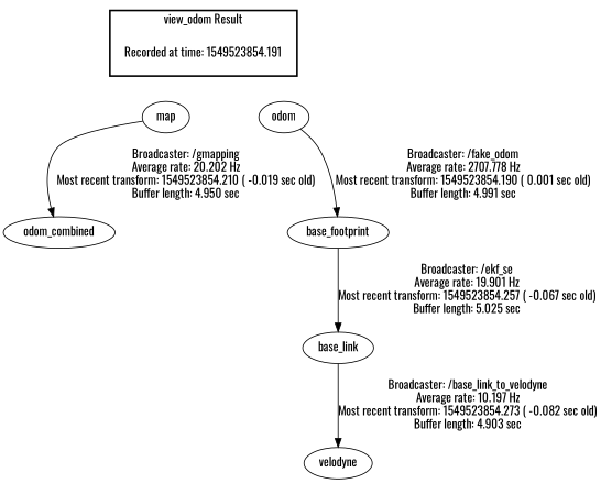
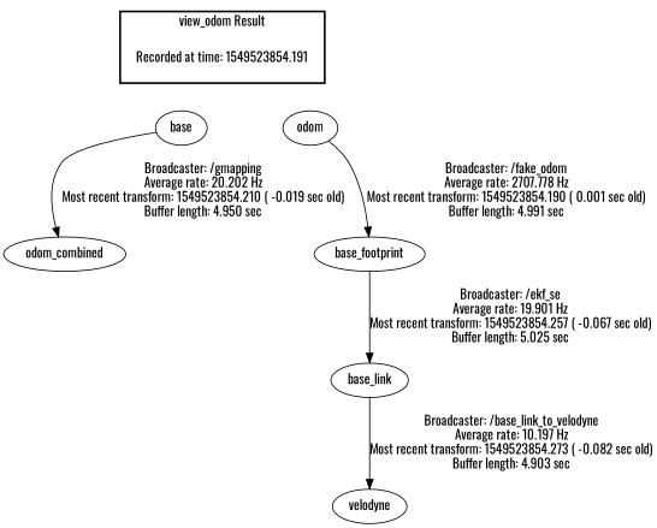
  digraph {
    fontname=Oswald
    node [fontname=Oswald]
    edge [fontname=Oswald]
    "Recorded at time: 1549523854.191" [shape=plaintext]
-   map
+   map [label=base]
    odom
    base_footprint
    base_link
    velodyne
    odom_combined
    subgraph cluster_1 {
      color=black
      label="view_odom Result"
      style=bold
      "Recorded at time: 1549523854.191"
    }
    "Recorded at time: 1549523854.191" -> map [style=invis]
    "Recorded at time: 1549523854.191" -> odom [style=invis]
    map -> odom_combined [label="Broadcaster: /gmapping\nAverage rate: 20.202 Hz\nMost recent transform: 1549523854.210 ( -0.019 sec old)\nBuffer length: 4.950 sec\n"]
    odom -> base_footprint [label="Broadcaster: /fake_odom\nAverage rate: 2707.778 Hz\nMost recent transform: 1549523854.190 ( 0.001 sec old)\nBuffer length: 4.991 sec\n"]
    base_footprint -> base_link [label="Broadcaster: /ekf_se\nAverage rate: 19.901 Hz\nMost recent transform: 1549523854.257 ( -0.067 sec old)\nBuffer length: 5.025 sec\n"]
    base_link -> velodyne [label="Broadcaster: /base_link_to_velodyne\nAverage rate: 10.197 Hz\nMost recent transform: 1549523854.273 ( -0.082 sec old)\nBuffer length: 4.903 sec\n"]
  }
